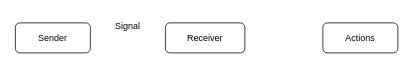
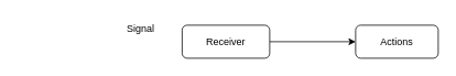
  <mxCell id="0" />
  <mxCell id="1" parent="0" />
- <mxCell id="2" value="Sender" style="rounded=1;whiteSpace=wrap;html=1;" vertex="1" parent="1"><mxGeometry x="20" y="30" width="100" height="40" as="geometry" /></mxCell>
+ <mxCell id="3" style="edgeStyle=orthogonalEdgeStyle;rounded=0;orthogonalLoop=1;jettySize=auto;html=1;entryX=0;entryY=0.5;entryDx=0;entryDy=0;" edge="1" parent="1" source="4" target="5"><mxGeometry relative="1" as="geometry" /></mxCell>
  <mxCell id="4" value="Receiver" style="rounded=1;whiteSpace=wrap;html=1;" vertex="1" parent="1"><mxGeometry x="220" y="30" width="106" height="40" as="geometry" /></mxCell>
  <mxCell id="5" value="Actions" style="rounded=1;whiteSpace=wrap;html=1;" vertex="1" parent="1"><mxGeometry x="430" y="30" width="100" height="40" as="geometry" /></mxCell>
  <mxCell id="6" value="S&lt;span style=&quot;background-color: initial;&quot;&gt;ignal&lt;/span&gt;" style="text;html=1;align=center;verticalAlign=middle;whiteSpace=wrap;rounded=0;" vertex="1" parent="1"><mxGeometry x="140" y="20" width="60" height="30" as="geometry" /></mxCell>
